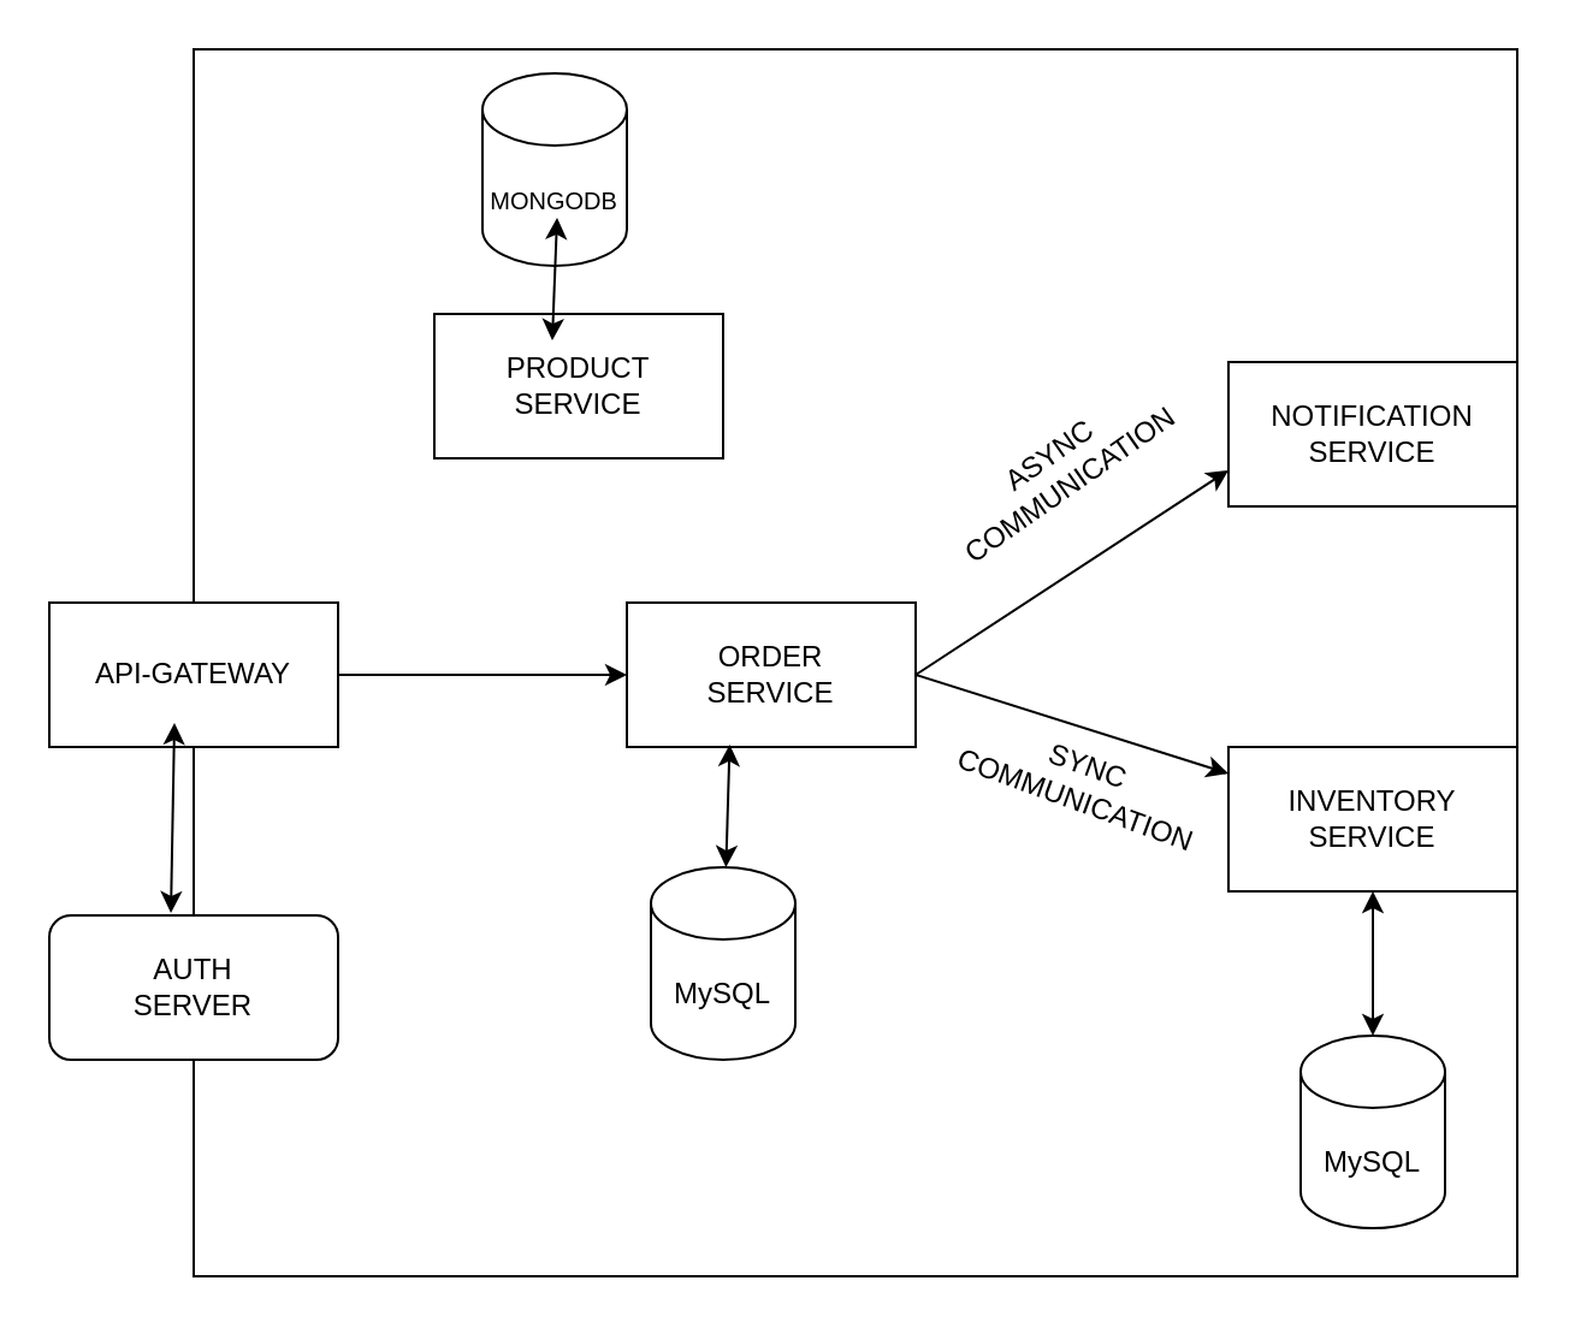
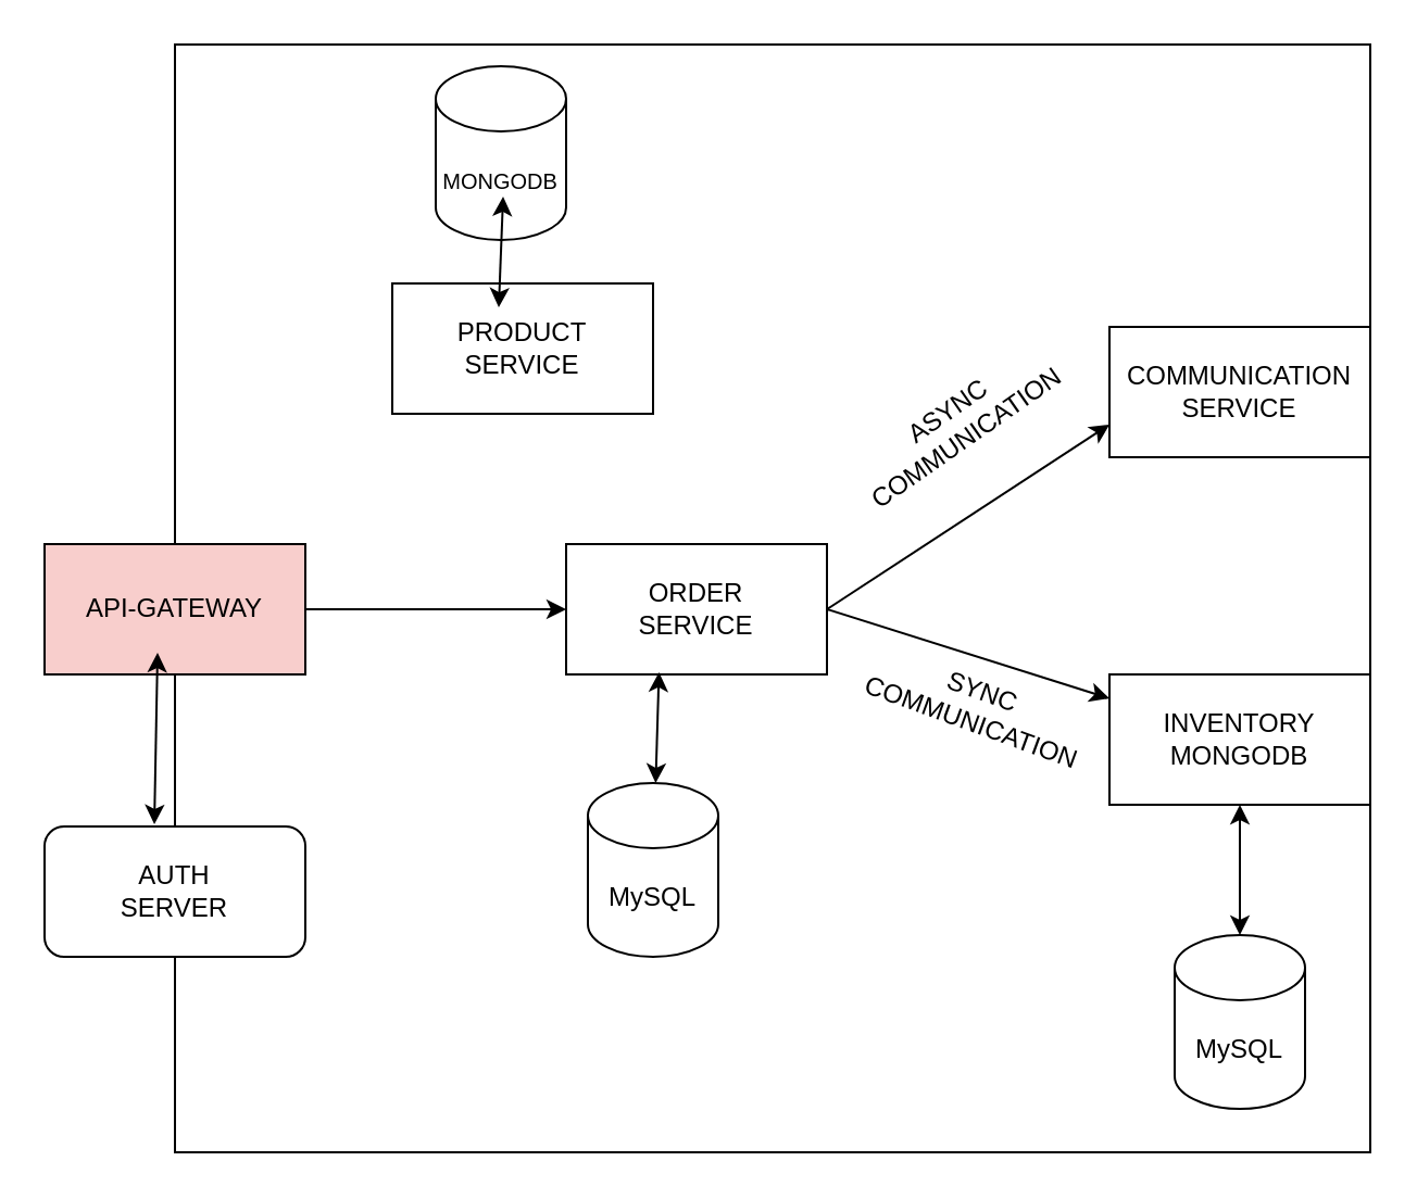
  <mxCell id="0" />
  <mxCell id="1" parent="0" />
  <mxCell id="2" value="" style="rounded=0;whiteSpace=wrap;html=1;" vertex="1" parent="1"><mxGeometry x="80" y="20" width="550" height="510" as="geometry" /></mxCell>
- <mxCell id="3" value="NOTIFICATION&lt;br&gt;SERVICE" style="rounded=0;whiteSpace=wrap;html=1;" vertex="1" parent="1"><mxGeometry x="510" y="150" width="120" height="60" as="geometry" /></mxCell>
- <mxCell id="4" value="INVENTORY&lt;br&gt;SERVICE" style="rounded=0;whiteSpace=wrap;html=1;" vertex="1" parent="1"><mxGeometry x="510" y="310" width="120" height="60" as="geometry" /></mxCell>
+ <mxCell id="3" value="COMMUNICATION&lt;br&gt;SERVICE" style="rounded=0;whiteSpace=wrap;html=1;" vertex="1" parent="1"><mxGeometry x="510" y="150" width="120" height="60" as="geometry" /></mxCell>
+ <mxCell id="4" value="INVENTORY&lt;br&gt;MONGODB" style="rounded=0;whiteSpace=wrap;html=1;" vertex="1" parent="1"><mxGeometry x="510" y="310" width="120" height="60" as="geometry" /></mxCell>
  <mxCell id="5" value="ORDER&lt;br&gt;SERVICE" style="rounded=0;whiteSpace=wrap;html=1;" vertex="1" parent="1"><mxGeometry x="260" y="250" width="120" height="60" as="geometry" /></mxCell>
  <mxCell id="6" value="PRODUCT&lt;br&gt;SERVICE" style="rounded=0;whiteSpace=wrap;html=1;" vertex="1" parent="1"><mxGeometry x="180" y="130" width="120" height="60" as="geometry" /></mxCell>
- <mxCell id="7" value="API-GATEWAY" style="rounded=0;whiteSpace=wrap;html=1;" vertex="1" parent="1"><mxGeometry x="20" y="250" width="120" height="60" as="geometry" /></mxCell>
+ <mxCell id="7" value="API-GATEWAY" style="rounded=0;whiteSpace=wrap;html=1;fillColor=#f8cecc;" vertex="1" parent="1"><mxGeometry x="20" y="250" width="120" height="60" as="geometry" /></mxCell>
  <mxCell id="8" value="AUTH&lt;br&gt;SERVER" style="rounded=1;whiteSpace=wrap;html=1;" vertex="1" parent="1"><mxGeometry x="20" y="380" width="120" height="60" as="geometry" /></mxCell>
  <mxCell id="9" value="" style="endArrow=classic;html=1;rounded=0;exitX=1;exitY=0.5;exitDx=0;exitDy=0;entryX=0;entryY=0.5;entryDx=0;entryDy=0;" edge="1" parent="1" source="7" target="5"><mxGeometry width="50" height="50" relative="1" as="geometry"><mxPoint x="200" y="320" as="sourcePoint" /><mxPoint x="250" y="270" as="targetPoint" /></mxGeometry></mxCell>
  <mxCell id="10" value="" style="endArrow=classic;html=1;rounded=0;entryX=0;entryY=0.75;entryDx=0;entryDy=0;exitX=1;exitY=0.5;exitDx=0;exitDy=0;" edge="1" parent="1" source="5" target="3"><mxGeometry width="50" height="50" relative="1" as="geometry"><mxPoint x="200" y="320" as="sourcePoint" /><mxPoint x="250" y="270" as="targetPoint" /></mxGeometry></mxCell>
  <mxCell id="11" value="" style="endArrow=classic;html=1;rounded=0;" edge="1" parent="1" target="4"><mxGeometry width="50" height="50" relative="1" as="geometry"><mxPoint x="380" y="280" as="sourcePoint" /><mxPoint x="470" y="235" as="targetPoint" /></mxGeometry></mxCell>
  <mxCell id="12" value="MySQL" style="shape=cylinder3;whiteSpace=wrap;html=1;boundedLbl=1;backgroundOutline=1;size=15;" vertex="1" parent="1"><mxGeometry x="270" y="360" width="60" height="80" as="geometry" /></mxCell>
  <mxCell id="13" value="" style="endArrow=classic;startArrow=classic;html=1;rounded=0;entryX=0.356;entryY=0.983;entryDx=0;entryDy=0;entryPerimeter=0;" edge="1" parent="1" source="12" target="5"><mxGeometry width="50" height="50" relative="1" as="geometry"><mxPoint x="200" y="320" as="sourcePoint" /><mxPoint x="250" y="270" as="targetPoint" /></mxGeometry></mxCell>
  <mxCell id="14" value="MySQL" style="shape=cylinder3;whiteSpace=wrap;html=1;boundedLbl=1;backgroundOutline=1;size=15;" vertex="1" parent="1"><mxGeometry x="540" y="430" width="60" height="80" as="geometry" /></mxCell>
  <mxCell id="15" value="&lt;font style=&quot;font-size: 10px;&quot;&gt;MONGODB&lt;/font&gt;" style="shape=cylinder3;whiteSpace=wrap;html=1;boundedLbl=1;backgroundOutline=1;size=15;" vertex="1" parent="1"><mxGeometry x="200" y="30" width="60" height="80" as="geometry" /></mxCell>
  <mxCell id="16" value="" style="endArrow=classic;startArrow=classic;html=1;rounded=0;" edge="1" parent="1" source="14" target="4"><mxGeometry width="50" height="50" relative="1" as="geometry"><mxPoint x="530" y="411" as="sourcePoint" /><mxPoint x="532" y="360" as="targetPoint" /></mxGeometry></mxCell>
  <mxCell id="17" value="" style="endArrow=classic;startArrow=classic;html=1;rounded=0;entryX=0.356;entryY=0.983;entryDx=0;entryDy=0;entryPerimeter=0;" edge="1" parent="1"><mxGeometry width="50" height="50" relative="1" as="geometry"><mxPoint x="229" y="141" as="sourcePoint" /><mxPoint x="231" y="90" as="targetPoint" /></mxGeometry></mxCell>
  <mxCell id="18" value="" style="endArrow=classic;startArrow=classic;html=1;rounded=0;entryX=0.356;entryY=0.983;entryDx=0;entryDy=0;entryPerimeter=0;exitX=0.421;exitY=-0.017;exitDx=0;exitDy=0;exitPerimeter=0;" edge="1" parent="1" source="8"><mxGeometry width="50" height="50" relative="1" as="geometry"><mxPoint x="70" y="351" as="sourcePoint" /><mxPoint x="72" y="300" as="targetPoint" /></mxGeometry></mxCell>
  <mxCell id="19" value="ASYNC&lt;br&gt;COMMUNICATION" style="text;html=1;strokeColor=none;fillColor=none;align=center;verticalAlign=middle;whiteSpace=wrap;rounded=0;rotation=-35;" vertex="1" parent="1"><mxGeometry x="390" y="180" width="100" height="30" as="geometry" /></mxCell>
  <mxCell id="20" value="SYNC&lt;br&gt;COMMUNICATION" style="text;html=1;strokeColor=none;fillColor=none;align=center;verticalAlign=middle;whiteSpace=wrap;rounded=0;rotation=20;" vertex="1" parent="1"><mxGeometry x="390" y="310" width="119.1" height="30" as="geometry" /></mxCell>
